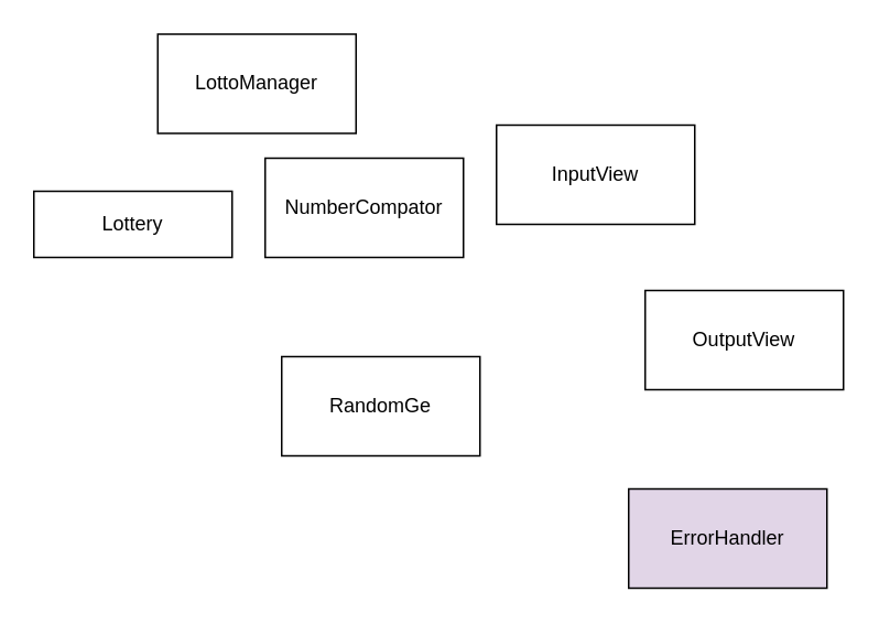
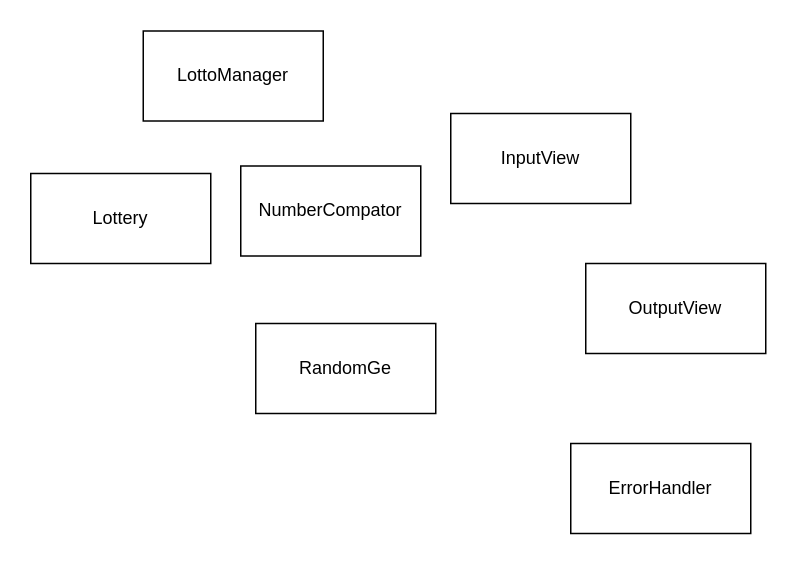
  <mxCell id="0" />
  <mxCell id="1" parent="0" />
  <mxCell id="2" value="LottoManager" style="whiteSpace=wrap;html=1;" vertex="1" parent="1"><mxGeometry x="95" y="20" width="120" height="60" as="geometry" /></mxCell>
- <mxCell id="3" value="Lottery" style="whiteSpace=wrap;html=1;" vertex="1" parent="1"><mxGeometry x="20" y="115" width="120" height="40" as="geometry" /></mxCell>
- <mxCell id="4" value="NumberCompator" style="whiteSpace=wrap;html=1;" vertex="1" parent="1"><mxGeometry x="160" y="95" width="120" height="60" as="geometry" /></mxCell>
+ <mxCell id="3" value="Lottery" style="whiteSpace=wrap;html=1;" vertex="1" parent="1"><mxGeometry x="20" y="115" width="120" height="60" as="geometry" /></mxCell>
+ <mxCell id="4" value="NumberCompator" style="whiteSpace=wrap;html=1;" vertex="1" parent="1"><mxGeometry x="160" y="110" width="120" height="60" as="geometry" /></mxCell>
  <mxCell id="5" value="RandomGe" style="whiteSpace=wrap;html=1;" vertex="1" parent="1"><mxGeometry x="170" y="215" width="120" height="60" as="geometry" /></mxCell>
  <mxCell id="6" value="InputView" style="whiteSpace=wrap;html=1;" vertex="1" parent="1"><mxGeometry x="300" y="75" width="120" height="60" as="geometry" /></mxCell>
  <mxCell id="7" value="OutputView" style="whiteSpace=wrap;html=1;" vertex="1" parent="1"><mxGeometry x="390" y="175" width="120" height="60" as="geometry" /></mxCell>
- <mxCell id="8" value="ErrorHandler" style="whiteSpace=wrap;html=1;fillColor=#e1d5e7;" vertex="1" parent="1"><mxGeometry x="380" y="295" width="120" height="60" as="geometry" /></mxCell>
+ <mxCell id="8" value="ErrorHandler" style="whiteSpace=wrap;html=1;" vertex="1" parent="1"><mxGeometry x="380" y="295" width="120" height="60" as="geometry" /></mxCell>
